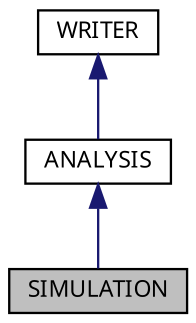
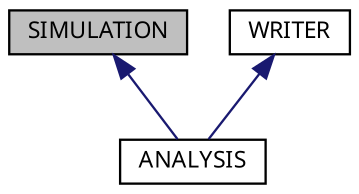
  digraph {
    fontname="Noto Sans"
    node [color=black fillcolor=white fontname="Noto Sans" fontsize=10 shape=record style=filled]
    edge [color=midnightblue dir=back fontname="Noto Sans" fontsize=10 labelfontname=Helvetica labelfontsize=10 style=solid]
    n1 [fillcolor=grey75 fontcolor=black height=0.2 label=SIMULATION width=0.4]
    n2 [height=0.2 label=ANALYSIS width=0.4]
    n3 [height=0.2 label=WRITER width=0.4]
-   n2 -> n1
+   n1 -> n2
    n3 -> n2
  }
